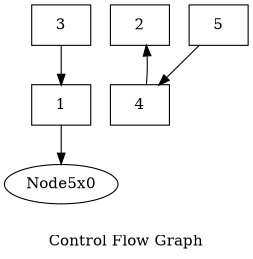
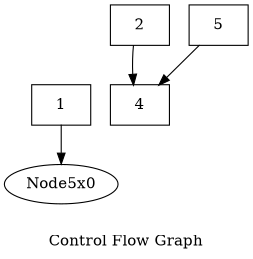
  digraph {
    label="Control Flow Graph"
    node [shape=record]
    n1 [label="{1}"]
    n2 [label=Node5x0 shape=""]
    n3 [label="{2}"]
-   n4 [label="{3}"]
    n5 [label="{4}"]
    n6 [label="{5}"]
    n1 -> n2
-   n4 -> n1
-   n5 -> n3
+   n3 -> n5
    n6 -> n5
  }
